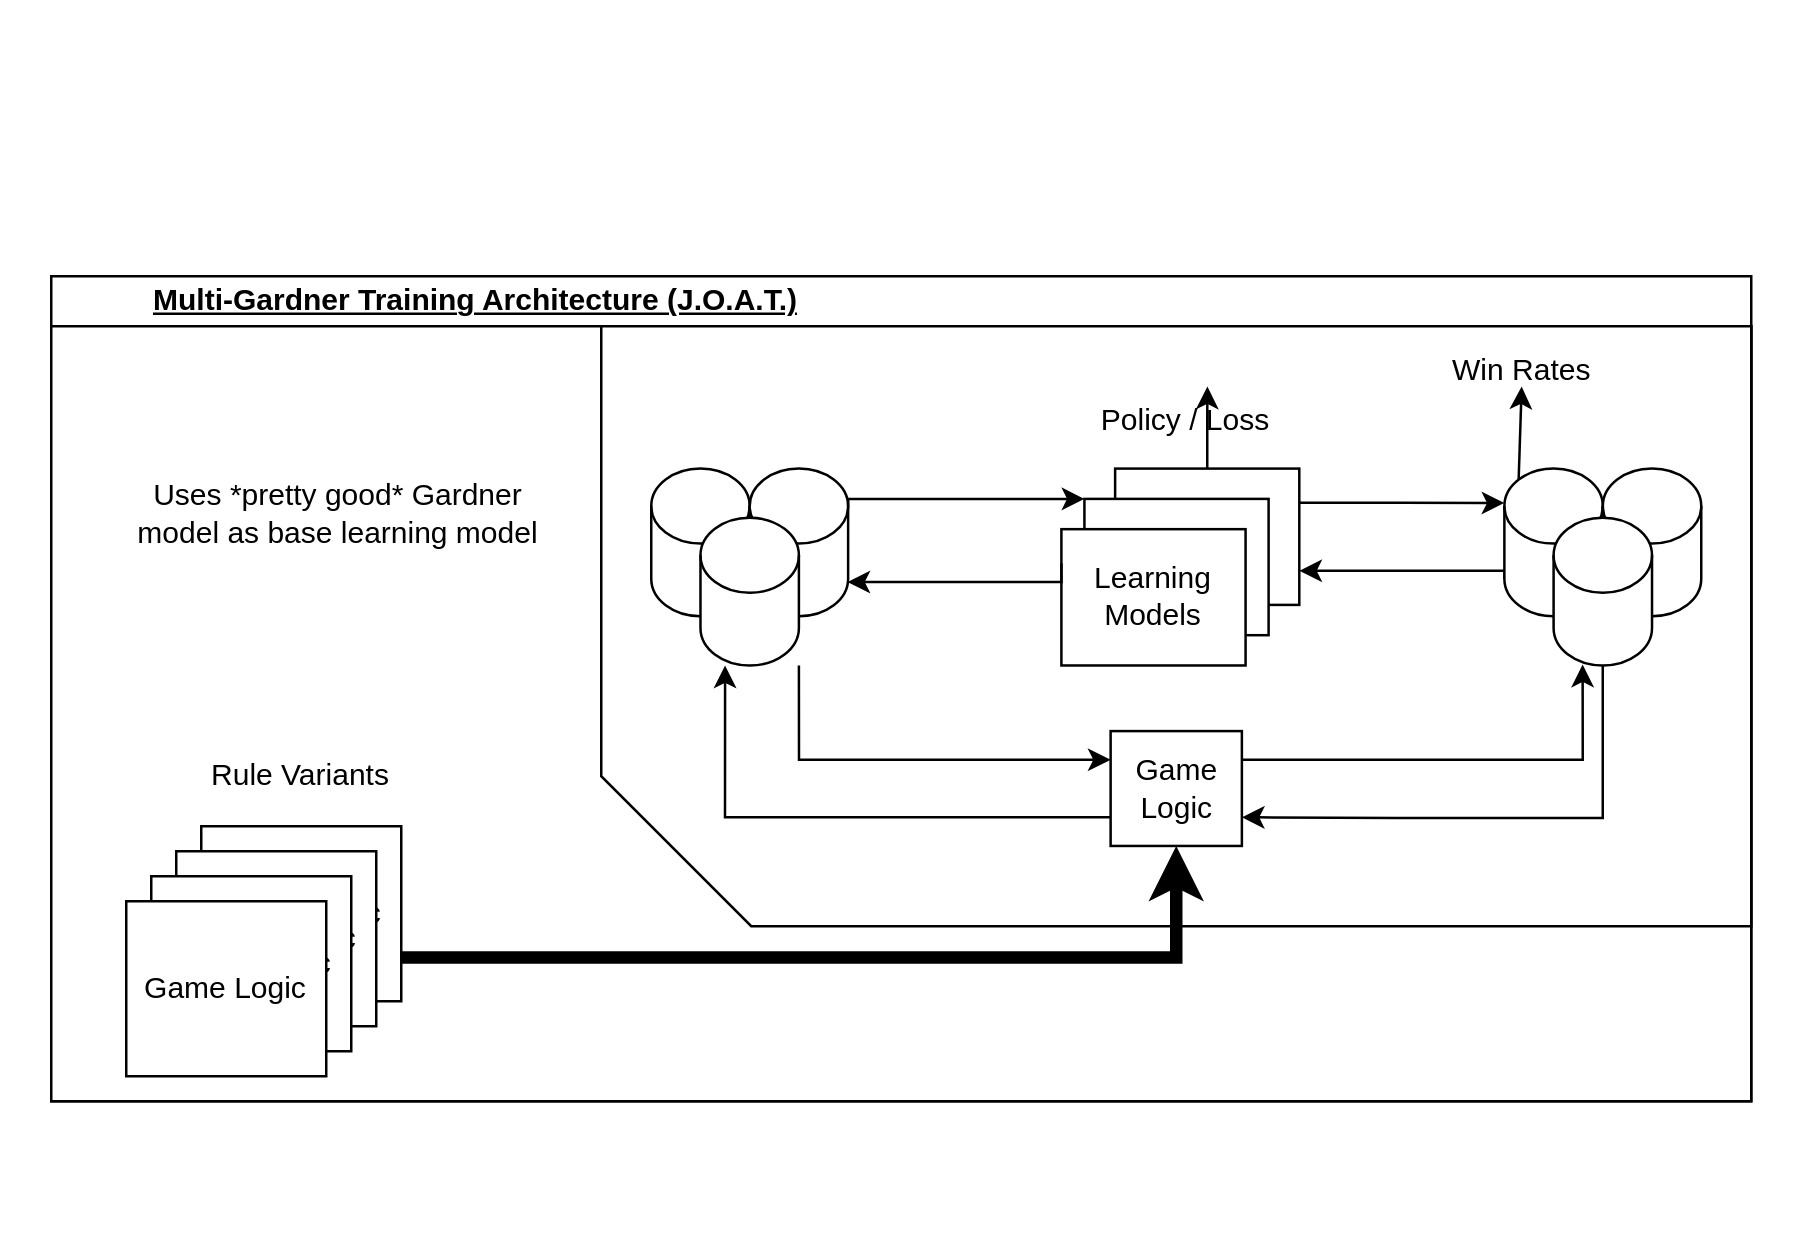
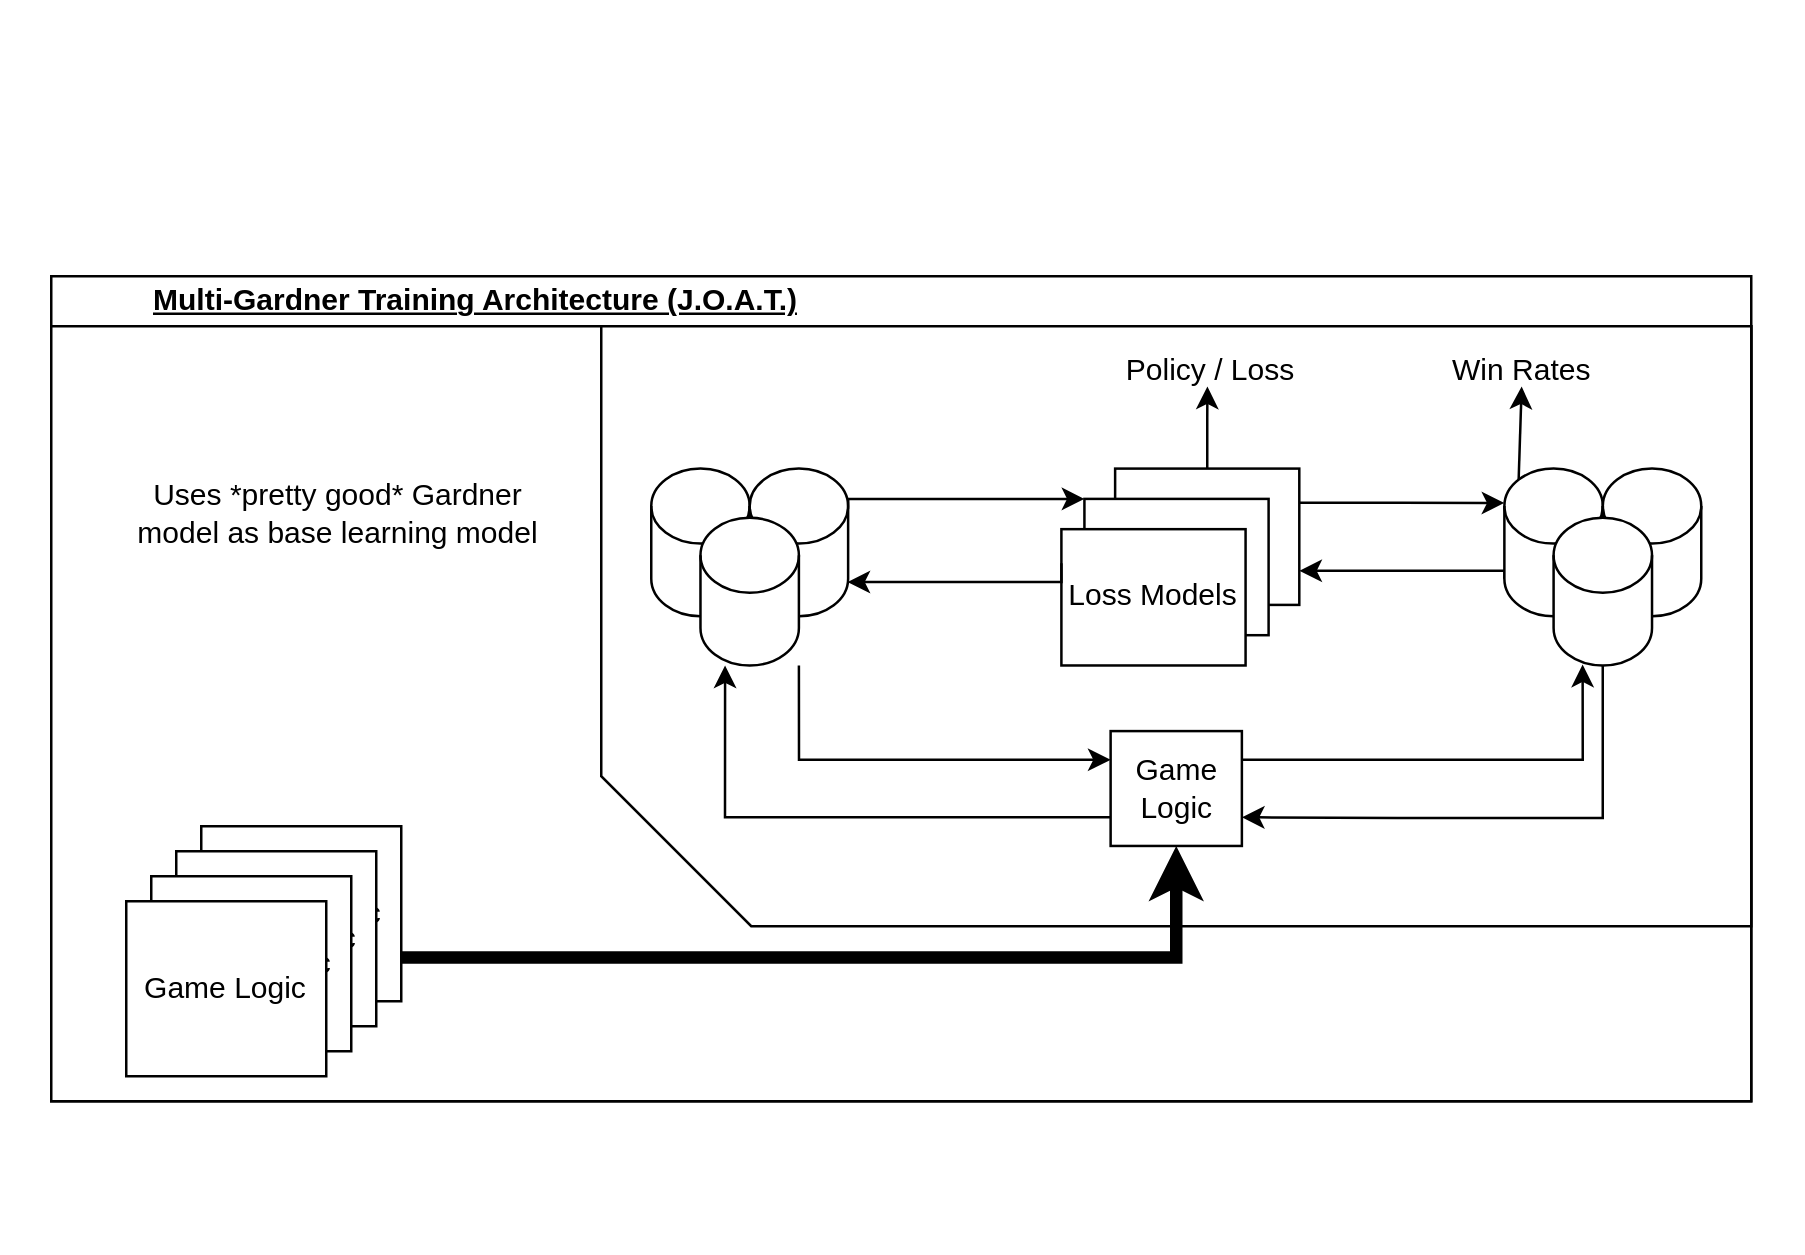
  <mxCell id="0" />
  <mxCell id="1" parent="0" />
  <mxCell id="2" value="" style="rounded=0;whiteSpace=wrap;html=1;" vertex="1" parent="1"><mxGeometry x="20" y="110" width="680" height="330" as="geometry" /></mxCell>
  <mxCell id="3" value="" style="rounded=0;whiteSpace=wrap;html=1;" vertex="1" parent="1"><mxGeometry x="20" y="130" width="680" height="310" as="geometry" /></mxCell>
  <mxCell id="4" value="" style="shape=card;whiteSpace=wrap;html=1;rotation=-90;size=60;" vertex="1" parent="1"><mxGeometry x="350" y="20" width="240" height="460" as="geometry" /></mxCell>
  <mxCell id="5" value="&lt;b&gt;&lt;u&gt;Multi-Gardner Training Architecture (J.O.A.T.)&lt;/u&gt;&lt;/b&gt;" style="text;html=1;strokeColor=none;fillColor=none;align=center;verticalAlign=middle;whiteSpace=wrap;rounded=0;" vertex="1" parent="1"><mxGeometry x="50" y="110" width="280" height="20" as="geometry" /></mxCell>
  <mxCell id="6" value="" style="group" vertex="1" connectable="0" parent="1"><mxGeometry x="260" y="141" width="420" height="196.88" as="geometry" /></mxCell>
  <mxCell id="7" value="" style="shape=cylinder3;whiteSpace=wrap;html=1;boundedLbl=1;backgroundOutline=1;size=15;" vertex="1" parent="6"><mxGeometry y="45.939" width="39.375" height="59.064" as="geometry" /></mxCell>
  <mxCell id="8" value="" style="shape=cylinder3;whiteSpace=wrap;html=1;boundedLbl=1;backgroundOutline=1;size=15;" vertex="1" parent="6"><mxGeometry x="39.375" y="45.939" width="39.375" height="59.064" as="geometry" /></mxCell>
  <mxCell id="9" value="" style="shape=cylinder3;whiteSpace=wrap;html=1;boundedLbl=1;backgroundOutline=1;size=15;" vertex="1" parent="6"><mxGeometry x="19.688" y="65.627" width="39.375" height="59.064" as="geometry" /></mxCell>
  <mxCell id="10" value="" style="group" vertex="1" connectable="0" parent="6"><mxGeometry x="164.062" y="45.939" width="95.156" height="78.752" as="geometry" /></mxCell>
  <mxCell id="11" value="" style="rounded=0;whiteSpace=wrap;html=1;" vertex="1" parent="10"><mxGeometry x="21.487" width="73.669" height="54.521" as="geometry" /></mxCell>
  <mxCell id="12" value="" style="rounded=0;whiteSpace=wrap;html=1;" vertex="1" parent="10"><mxGeometry x="9.209" y="12.116" width="73.669" height="54.521" as="geometry" /></mxCell>
- <mxCell id="13" value="Learning Models" style="rounded=0;whiteSpace=wrap;html=1;" vertex="1" parent="10"><mxGeometry y="24.231" width="73.669" height="54.521" as="geometry" /></mxCell>
+ <mxCell id="13" value="Loss Models" style="rounded=0;whiteSpace=wrap;html=1;" vertex="1" parent="10"><mxGeometry y="24.231" width="73.669" height="54.521" as="geometry" /></mxCell>
  <mxCell id="14" style="edgeStyle=orthogonalEdgeStyle;rounded=0;orthogonalLoop=1;jettySize=auto;html=1;exitX=1;exitY=0;exitDx=0;exitDy=15;exitPerimeter=0;entryX=0;entryY=0;entryDx=0;entryDy=0;" edge="1" parent="6" source="8" target="12"><mxGeometry relative="1" as="geometry"><Array as="points"><mxPoint x="78.75" y="57.751" /><mxPoint x="173.25" y="57.751" /></Array></mxGeometry></mxCell>
  <mxCell id="15" style="edgeStyle=orthogonalEdgeStyle;rounded=0;orthogonalLoop=1;jettySize=auto;html=1;exitX=0;exitY=1;exitDx=0;exitDy=-15;exitPerimeter=0;entryX=1;entryY=0.75;entryDx=0;entryDy=0;" edge="1" parent="6" source="16" target="11"><mxGeometry relative="1" as="geometry"><Array as="points"><mxPoint x="341" y="87" /></Array></mxGeometry></mxCell>
  <mxCell id="16" value="" style="shape=cylinder3;whiteSpace=wrap;html=1;boundedLbl=1;backgroundOutline=1;size=15;" vertex="1" parent="6"><mxGeometry x="341.25" y="45.939" width="39.375" height="59.064" as="geometry" /></mxCell>
  <mxCell id="17" value="" style="shape=cylinder3;whiteSpace=wrap;html=1;boundedLbl=1;backgroundOutline=1;size=15;" vertex="1" parent="6"><mxGeometry x="380.625" y="45.939" width="39.375" height="59.064" as="geometry" /></mxCell>
  <mxCell id="18" value="" style="shape=cylinder3;whiteSpace=wrap;html=1;boundedLbl=1;backgroundOutline=1;size=15;" vertex="1" parent="6"><mxGeometry x="360.938" y="65.627" width="39.375" height="59.064" as="geometry" /></mxCell>
  <mxCell id="19" style="edgeStyle=orthogonalEdgeStyle;rounded=0;orthogonalLoop=1;jettySize=auto;html=1;exitX=1;exitY=0.25;exitDx=0;exitDy=0;entryX=0;entryY=0.233;entryDx=0;entryDy=0;entryPerimeter=0;" edge="1" parent="6" source="11" target="16"><mxGeometry relative="1" as="geometry" /></mxCell>
  <mxCell id="20" style="edgeStyle=orthogonalEdgeStyle;rounded=0;orthogonalLoop=1;jettySize=auto;html=1;exitX=0;exitY=0.25;exitDx=0;exitDy=0;entryX=0.993;entryY=0.768;entryDx=0;entryDy=0;entryPerimeter=0;" edge="1" parent="6" source="13" target="8"><mxGeometry relative="1" as="geometry"><Array as="points"><mxPoint x="164.062" y="91.221" /></Array></mxGeometry></mxCell>
  <mxCell id="21" style="edgeStyle=orthogonalEdgeStyle;rounded=0;orthogonalLoop=1;jettySize=auto;html=1;exitX=0;exitY=0.75;exitDx=0;exitDy=0;entryX=0.25;entryY=1;entryDx=0;entryDy=0;entryPerimeter=0;" edge="1" parent="6" source="23" target="9"><mxGeometry relative="1" as="geometry" /></mxCell>
  <mxCell id="22" style="edgeStyle=orthogonalEdgeStyle;rounded=0;orthogonalLoop=1;jettySize=auto;html=1;exitX=1;exitY=0.25;exitDx=0;exitDy=0;entryX=0.295;entryY=0.994;entryDx=0;entryDy=0;entryPerimeter=0;" edge="1" parent="6" source="23" target="18"><mxGeometry relative="1" as="geometry" /></mxCell>
  <mxCell id="23" value="Game Logic" style="rounded=0;whiteSpace=wrap;html=1;" vertex="1" parent="6"><mxGeometry x="183.75" y="150.941" width="52.5" height="45.939" as="geometry" /></mxCell>
  <mxCell id="24" style="edgeStyle=orthogonalEdgeStyle;rounded=0;orthogonalLoop=1;jettySize=auto;html=1;entryX=0;entryY=0.25;entryDx=0;entryDy=0;" edge="1" parent="6" source="9" target="23"><mxGeometry relative="1" as="geometry"><Array as="points"><mxPoint x="59.062" y="162.098" /></Array></mxGeometry></mxCell>
  <mxCell id="25" style="edgeStyle=orthogonalEdgeStyle;rounded=0;orthogonalLoop=1;jettySize=auto;html=1;" edge="1" parent="6" source="11"><mxGeometry relative="1" as="geometry"><mxPoint x="222.469" y="13.125" as="targetPoint" /></mxGeometry></mxCell>
- <mxCell id="26" value="Policy / Loss" style="text;html=1;strokeColor=none;fillColor=none;align=center;verticalAlign=middle;whiteSpace=wrap;rounded=0;" vertex="1" parent="6"><mxGeometry x="179.38" y="20" width="69.84" height="13.13" as="geometry" /></mxCell>
+ <mxCell id="26" value="Policy / Loss" style="text;html=1;strokeColor=none;fillColor=none;align=center;verticalAlign=middle;whiteSpace=wrap;rounded=0;" vertex="1" parent="6"><mxGeometry x="189.38" width="69.84" height="13.13" as="geometry" /></mxCell>
  <mxCell id="27" value="Win Rates" style="text;html=1;strokeColor=none;fillColor=none;align=center;verticalAlign=middle;whiteSpace=wrap;rounded=0;" vertex="1" parent="6"><mxGeometry x="316.13" width="64.5" height="13.13" as="geometry" /></mxCell>
  <mxCell id="28" value="" style="endArrow=classic;html=1;exitX=0.145;exitY=0;exitDx=0;exitDy=4.35;exitPerimeter=0;" edge="1" parent="6" source="16" target="27"><mxGeometry width="50" height="50" relative="1" as="geometry"><mxPoint x="282.188" y="-308.445" as="sourcePoint" /><mxPoint x="315" y="-341.259" as="targetPoint" /></mxGeometry></mxCell>
  <mxCell id="29" style="edgeStyle=orthogonalEdgeStyle;rounded=0;orthogonalLoop=1;jettySize=auto;html=1;entryX=1;entryY=0.75;entryDx=0;entryDy=0;" edge="1" parent="6" source="18" target="23"><mxGeometry relative="1" as="geometry"><Array as="points"><mxPoint x="380.625" y="185.723" /><mxPoint x="298.594" y="185.723" /></Array></mxGeometry></mxCell>
  <mxCell id="30" value="" style="group" vertex="1" connectable="0" parent="1"><mxGeometry x="50" y="300" width="115" height="130" as="geometry" /></mxCell>
  <mxCell id="31" value="Game Logic" style="rounded=0;whiteSpace=wrap;html=1;" vertex="1" parent="30"><mxGeometry x="30" y="30" width="80" height="70" as="geometry" /></mxCell>
  <mxCell id="32" value="Game Logic" style="rounded=0;whiteSpace=wrap;html=1;" vertex="1" parent="30"><mxGeometry x="20" y="40" width="80" height="70" as="geometry" /></mxCell>
  <mxCell id="33" value="Game Logic" style="rounded=0;whiteSpace=wrap;html=1;" vertex="1" parent="30"><mxGeometry x="10" y="50" width="80" height="70" as="geometry" /></mxCell>
  <mxCell id="34" value="Game Logic" style="rounded=0;whiteSpace=wrap;html=1;" vertex="1" parent="30"><mxGeometry y="60" width="80" height="70" as="geometry" /></mxCell>
- <mxCell id="35" value="Rule Variants" style="text;html=1;strokeColor=none;fillColor=none;align=center;verticalAlign=middle;whiteSpace=wrap;rounded=0;" vertex="1" parent="30"><mxGeometry x="25" width="90" height="20" as="geometry" /></mxCell>
  <mxCell id="36" style="edgeStyle=orthogonalEdgeStyle;rounded=0;orthogonalLoop=1;jettySize=auto;html=1;exitX=1;exitY=0.75;exitDx=0;exitDy=0;entryX=0.5;entryY=1;entryDx=0;entryDy=0;strokeWidth=5;" edge="1" parent="1" source="31" target="23"><mxGeometry relative="1" as="geometry" /></mxCell>
  <mxCell id="37" value="Uses *pretty good* Gardner model as base learning model" style="text;html=1;strokeColor=none;fillColor=none;align=center;verticalAlign=middle;whiteSpace=wrap;rounded=0;" vertex="1" parent="1"><mxGeometry x="50" y="180" width="170" height="50" as="geometry" /></mxCell>
